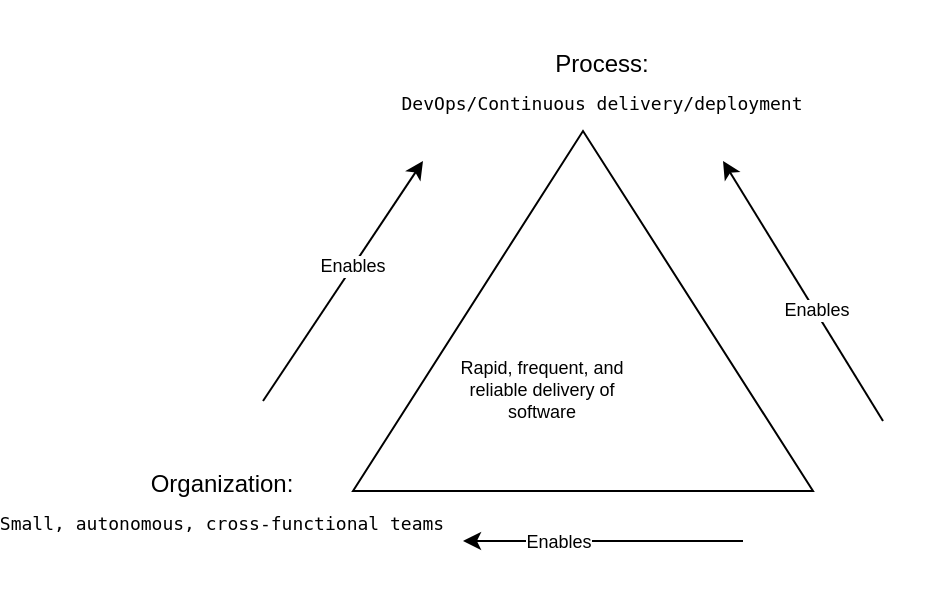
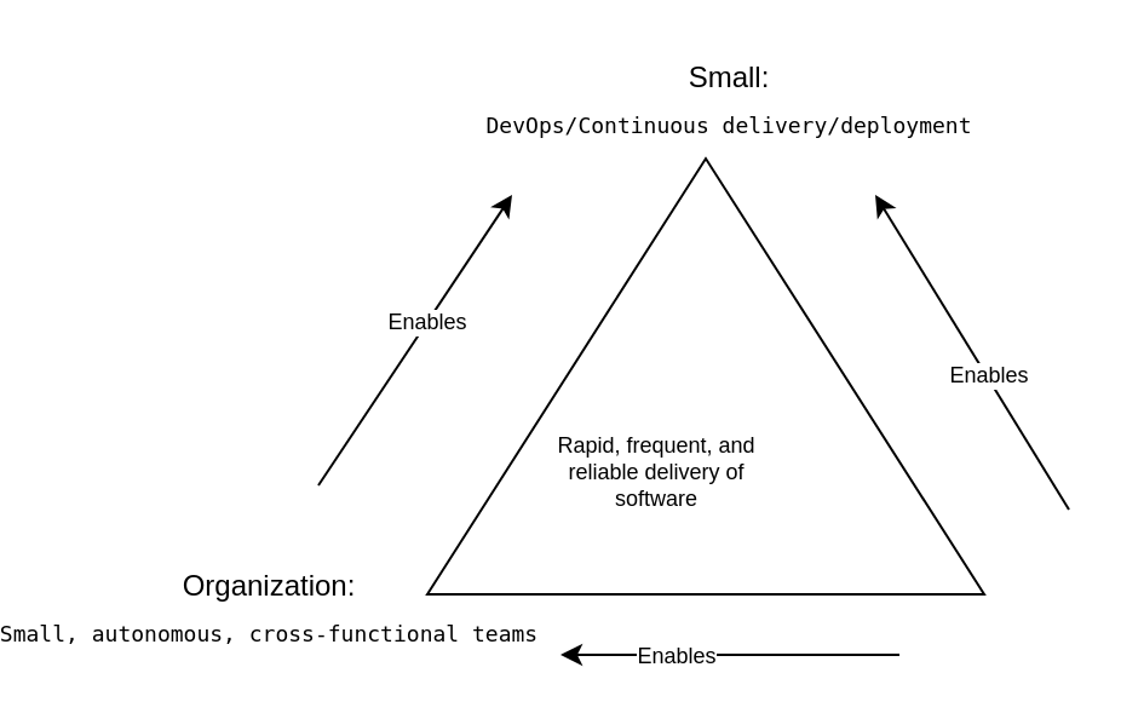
  <mxCell id="0" />
  <mxCell id="1" parent="0" />
  <mxCell id="2" value="" style="triangle;whiteSpace=wrap;html=1;rotation=-90;" vertex="1" parent="1"><mxGeometry x="190" y="40" width="180" height="230" as="geometry" /></mxCell>
- <mxCell id="3" value="&lt;p style=&quot;line-height: 0&quot;&gt;Process:&lt;br&gt;&lt;/p&gt;&lt;pre&gt;&lt;font style=&quot;font-size: 9px&quot;&gt;DevOps/Continuous delivery/deployment&lt;/font&gt;&lt;/pre&gt;&lt;p&gt;&lt;/p&gt;" style="text;html=1;strokeColor=none;fillColor=none;align=center;verticalAlign=middle;whiteSpace=wrap;rounded=0;" vertex="1" parent="1"><mxGeometry x="190" y="20" width="200" height="50" as="geometry" /></mxCell>
+ <mxCell id="3" value="&lt;p style=&quot;line-height: 0&quot;&gt;Small:&lt;br&gt;&lt;/p&gt;&lt;pre&gt;&lt;font style=&quot;font-size: 9px&quot;&gt;DevOps/Continuous delivery/deployment&lt;/font&gt;&lt;/pre&gt;&lt;p&gt;&lt;/p&gt;" style="text;html=1;strokeColor=none;fillColor=none;align=center;verticalAlign=middle;whiteSpace=wrap;rounded=0;" vertex="1" parent="1"><mxGeometry x="190" y="20" width="200" height="50" as="geometry" /></mxCell>
  <mxCell id="4" value="&lt;p style=&quot;line-height: 0&quot;&gt;Organization:&lt;br&gt;&lt;/p&gt;&lt;pre&gt;&lt;font style=&quot;font-size: 9px&quot;&gt;Small, autonomous, cross-functional teams&lt;/font&gt;&lt;/pre&gt;&lt;p&gt;&lt;/p&gt;" style="text;html=1;strokeColor=none;fillColor=none;align=center;verticalAlign=middle;whiteSpace=wrap;rounded=0;" vertex="1" parent="1"><mxGeometry x="20" y="235" width="160" height="40" as="geometry" /></mxCell>
  <mxCell id="5" value="" style="endArrow=classic;html=1;rounded=0;fontSize=9;" edge="1" parent="1"><mxGeometry width="50" height="50" relative="1" as="geometry"><mxPoint x="120" y="200" as="sourcePoint" /><mxPoint x="200" y="80" as="targetPoint" /></mxGeometry></mxCell>
  <mxCell id="6" value="Enables" style="edgeLabel;html=1;align=center;verticalAlign=middle;resizable=0;points=[];fontSize=9;" vertex="1" connectable="0" parent="5"><mxGeometry x="0.123" y="1" relative="1" as="geometry"><mxPoint as="offset" /></mxGeometry></mxCell>
  <mxCell id="7" value="" style="endArrow=classic;html=1;rounded=0;fontSize=9;" edge="1" parent="1"><mxGeometry width="50" height="50" relative="1" as="geometry"><mxPoint x="430" y="210" as="sourcePoint" /><mxPoint x="350" y="80" as="targetPoint" /></mxGeometry></mxCell>
  <mxCell id="8" value="Enables" style="edgeLabel;html=1;align=center;verticalAlign=middle;resizable=0;points=[];fontSize=9;" vertex="1" connectable="0" parent="7"><mxGeometry x="-0.148" y="-1" relative="1" as="geometry"><mxPoint as="offset" /></mxGeometry></mxCell>
  <mxCell id="9" value="" style="endArrow=none;html=1;rounded=0;fontSize=9;startArrow=classic;startFill=1;endFill=0;" edge="1" parent="1"><mxGeometry width="50" height="50" relative="1" as="geometry"><mxPoint x="220" y="270" as="sourcePoint" /><mxPoint x="360" y="270" as="targetPoint" /></mxGeometry></mxCell>
  <mxCell id="10" value="Enables" style="edgeLabel;html=1;align=center;verticalAlign=middle;resizable=0;points=[];fontSize=9;" vertex="1" connectable="0" parent="9"><mxGeometry x="-0.331" relative="1" as="geometry"><mxPoint as="offset" /></mxGeometry></mxCell>
  <mxCell id="11" value="Rapid, frequent, and reliable delivery of software" style="text;html=1;strokeColor=none;fillColor=none;align=center;verticalAlign=middle;whiteSpace=wrap;rounded=0;fontSize=9;" vertex="1" parent="1"><mxGeometry x="215" y="160" width="90" height="70" as="geometry" /></mxCell>
